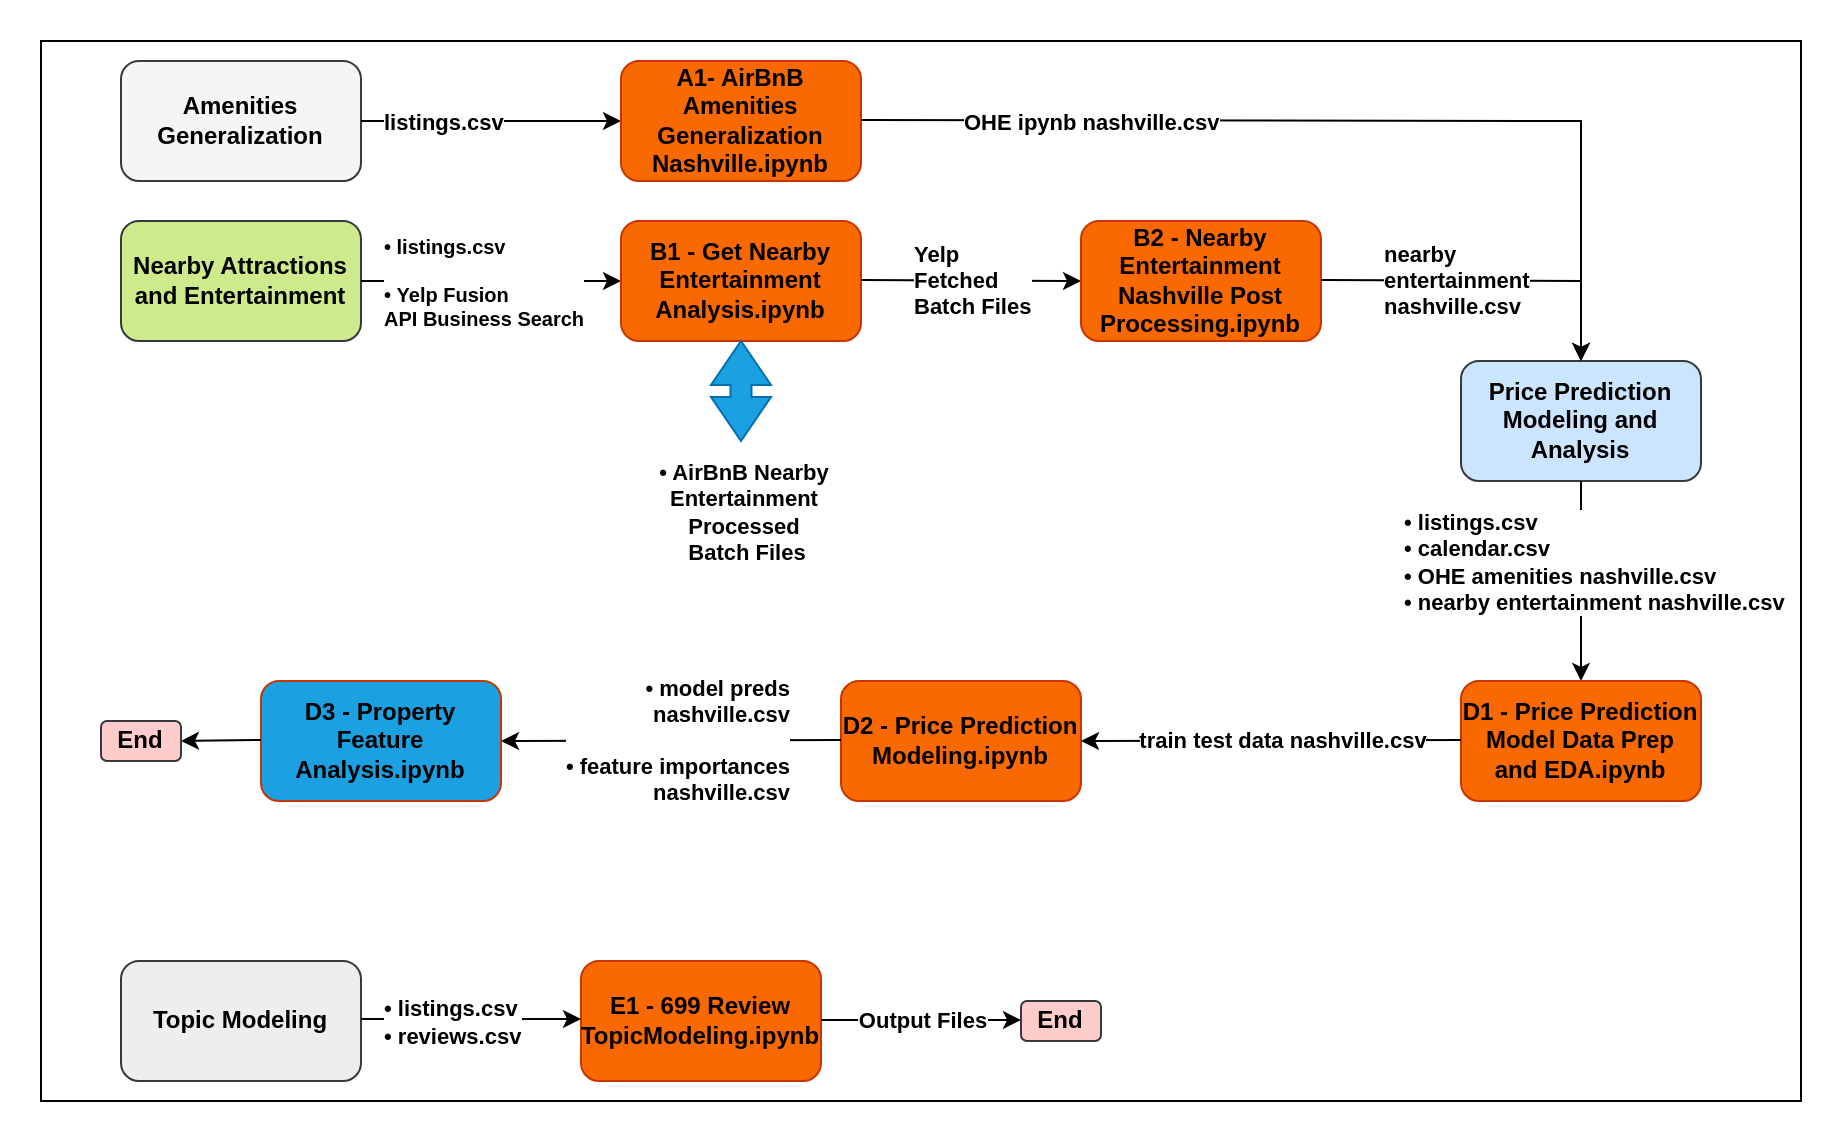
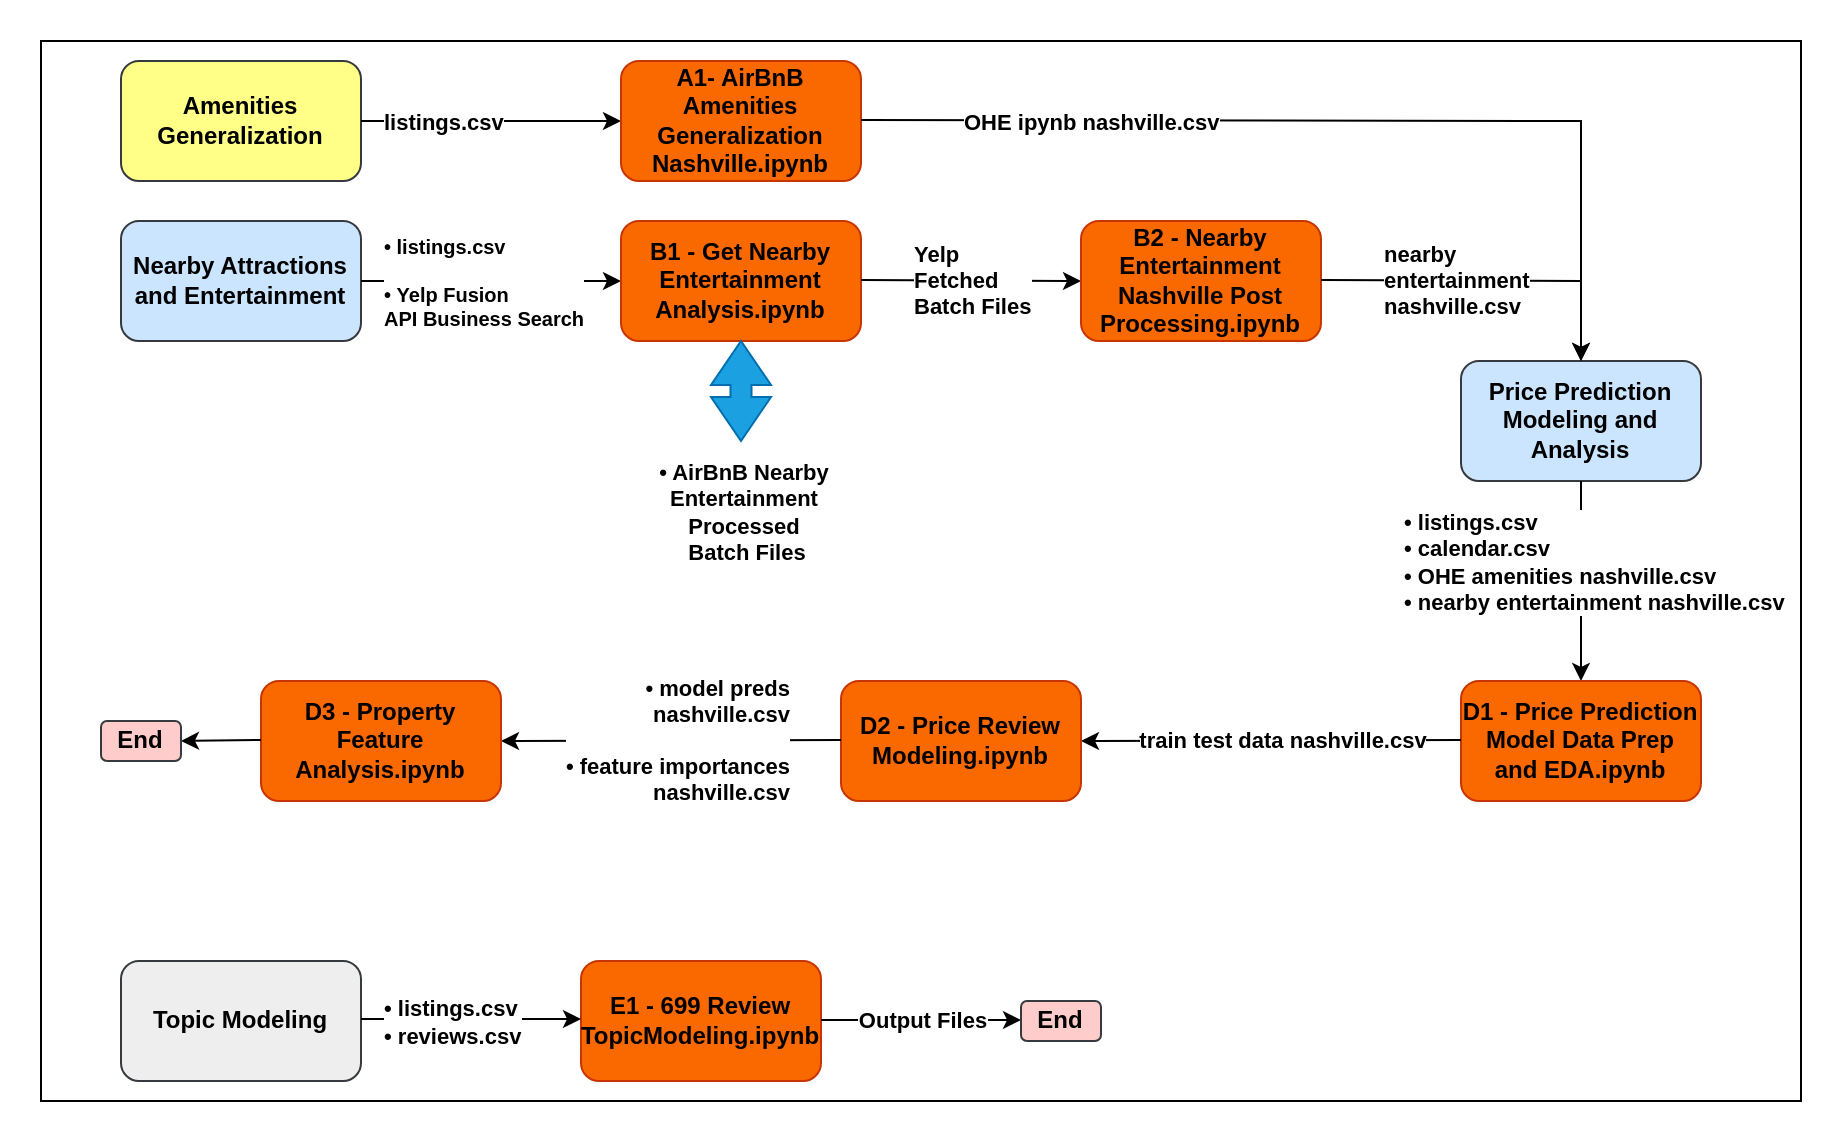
  <mxCell id="0" />
  <mxCell id="1" parent="0" />
  <mxCell id="2" value="" style="whiteSpace=wrap;html=1;" vertex="1" parent="1"><mxGeometry x="20" y="20" width="880" height="530" as="geometry" /></mxCell>
- <mxCell id="3" value="&lt;b&gt;Amenities Generalization&lt;/b&gt;" style="rounded=1;whiteSpace=wrap;html=1;fillColor=#f5f5f5;strokeColor=#36393d;" vertex="1" parent="1"><mxGeometry x="60" y="30" width="120" height="60" as="geometry" /></mxCell>
- <mxCell id="4" value="&lt;b&gt;Nearby Attractions and Entertainment&lt;/b&gt;" style="rounded=1;whiteSpace=wrap;html=1;fillColor=#cdeb8b;strokeColor=#36393d;" vertex="1" parent="1"><mxGeometry x="60" y="110" width="120" height="60" as="geometry" /></mxCell>
+ <mxCell id="3" value="&lt;b&gt;Amenities Generalization&lt;/b&gt;" style="rounded=1;whiteSpace=wrap;html=1;fillColor=#ffff88;strokeColor=#36393d;" vertex="1" parent="1"><mxGeometry x="60" y="30" width="120" height="60" as="geometry" /></mxCell>
+ <mxCell id="4" value="&lt;b&gt;Nearby Attractions and Entertainment&lt;/b&gt;" style="rounded=1;whiteSpace=wrap;html=1;fillColor=#cce5ff;strokeColor=#36393d;" vertex="1" parent="1"><mxGeometry x="60" y="110" width="120" height="60" as="geometry" /></mxCell>
  <mxCell id="5" value="&lt;b&gt;Price Prediction Modeling and Analysis&lt;/b&gt;" style="rounded=1;whiteSpace=wrap;html=1;fillColor=#cce5ff;strokeColor=#36393d;" vertex="1" parent="1"><mxGeometry x="730" y="180" width="120" height="60" as="geometry" /></mxCell>
  <mxCell id="6" value="" style="endArrow=classic;html=1;rounded=0;entryX=0;entryY=0.5;entryDx=0;entryDy=0;" edge="1" parent="1" target="8"><mxGeometry relative="1" as="geometry"><mxPoint x="180" y="60" as="sourcePoint" /><mxPoint x="260" y="59.5" as="targetPoint" /></mxGeometry></mxCell>
  <mxCell id="7" value="listings.csv" style="edgeLabel;resizable=0;html=1;align=left;verticalAlign=middle;fontStyle=1" connectable="0" vertex="1" parent="6"><mxGeometry relative="1" as="geometry"><mxPoint x="-55" as="offset" /></mxGeometry></mxCell>
  <mxCell id="8" value="&lt;div&gt;&lt;b&gt;A1- AirBnB Amenities Generalization Nashville.ipynb&lt;/b&gt;&lt;/div&gt;" style="rounded=1;whiteSpace=wrap;html=1;fillColor=#fa6800;strokeColor=#C73500;fontColor=#000000;" vertex="1" parent="1"><mxGeometry x="310" y="30" width="120" height="60" as="geometry" /></mxCell>
  <mxCell id="9" value="" style="endArrow=classic;html=1;rounded=0;" edge="1" parent="1"><mxGeometry relative="1" as="geometry"><mxPoint x="430" y="59.5" as="sourcePoint" /><mxPoint x="790" y="180" as="targetPoint" /><Array as="points"><mxPoint x="790" y="60" /></Array></mxGeometry></mxCell>
  <mxCell id="10" value="" style="endArrow=classic;html=1;rounded=0;" edge="1" parent="1"><mxGeometry relative="1" as="geometry"><mxPoint x="180" y="140" as="sourcePoint" /><mxPoint x="310" y="140" as="targetPoint" /></mxGeometry></mxCell>
  <mxCell id="11" value="• listings.csv&lt;br style=&quot;font-size: 10px;&quot;&gt;&lt;br style=&quot;font-size: 10px;&quot;&gt;•&amp;nbsp;Yelp Fusion&lt;br style=&quot;font-size: 10px;&quot;&gt;API Business Search" style="edgeLabel;resizable=0;html=1;align=left;verticalAlign=middle;fontSize=10;labelBorderColor=none;fontStyle=1" connectable="0" vertex="1" parent="10"><mxGeometry relative="1" as="geometry"><mxPoint x="-55" as="offset" /></mxGeometry></mxCell>
  <mxCell id="12" value="&lt;div&gt;&lt;b&gt;B1 - Get Nearby Entertainment Analysis.ipynb&lt;/b&gt;&lt;/div&gt;" style="rounded=1;whiteSpace=wrap;html=1;fillColor=#fa6800;strokeColor=#C73500;fontColor=#000000;" vertex="1" parent="1"><mxGeometry x="310" y="110" width="120" height="60" as="geometry" /></mxCell>
  <mxCell id="13" value="" style="html=1;shadow=0;dashed=0;align=center;verticalAlign=middle;shape=mxgraph.arrows2.twoWayArrow;dy=0.65;dx=22;rotation=90;aspect=fixed;fillColor=#1ba1e2;fontColor=#ffffff;strokeColor=#006EAF;" vertex="1" parent="1"><mxGeometry x="345" y="180" width="50" height="30" as="geometry" /></mxCell>
  <mxCell id="14" value="&lt;div&gt;• AirBnB Nearby&amp;nbsp;&lt;/div&gt;&lt;div&gt;Entertainment&amp;nbsp;&lt;/div&gt;&lt;div&gt;Processed&amp;nbsp;&lt;/div&gt;&lt;div&gt;Batch Files&lt;/div&gt;" style="edgeLabel;resizable=0;html=1;align=center;verticalAlign=middle;fontStyle=1" connectable="0" vertex="1" parent="1"><mxGeometry x="370" y="220" as="geometry"><mxPoint x="2" y="35" as="offset" /></mxGeometry></mxCell>
  <mxCell id="15" value="" style="endArrow=classic;html=1;rounded=0;" edge="1" parent="1"><mxGeometry relative="1" as="geometry"><mxPoint x="430" y="139.5" as="sourcePoint" /><mxPoint x="540" y="140" as="targetPoint" /></mxGeometry></mxCell>
  <mxCell id="16" value="Yelp &lt;br&gt;Fetched &lt;br&gt;Batch Files" style="edgeLabel;resizable=0;html=1;align=left;verticalAlign=middle;fontStyle=1" connectable="0" vertex="1" parent="15"><mxGeometry relative="1" as="geometry"><mxPoint x="-30" as="offset" /></mxGeometry></mxCell>
  <mxCell id="17" value="&lt;div&gt;&lt;b&gt;B2 - Nearby Entertainment Nashville Post Processing.ipynb&lt;/b&gt;&lt;/div&gt;" style="rounded=1;whiteSpace=wrap;html=1;fillColor=#fa6800;strokeColor=#C73500;fontColor=#000000;" vertex="1" parent="1"><mxGeometry x="540" y="110" width="120" height="60" as="geometry" /></mxCell>
  <mxCell id="18" value="" style="endArrow=classic;html=1;rounded=0;" edge="1" parent="1"><mxGeometry relative="1" as="geometry"><mxPoint x="660" y="139.5" as="sourcePoint" /><mxPoint x="790" y="180" as="targetPoint" /><Array as="points"><mxPoint x="790" y="140" /></Array></mxGeometry></mxCell>
  <mxCell id="19" value="&lt;b&gt;nearby &lt;br&gt;entertainment &lt;br&gt;nashville.csv&lt;/b&gt;" style="edgeLabel;resizable=0;html=1;align=left;verticalAlign=middle;" connectable="0" vertex="1" parent="18"><mxGeometry relative="1" as="geometry"><mxPoint x="-55" as="offset" /></mxGeometry></mxCell>
  <mxCell id="20" value="" style="endArrow=classic;html=1;rounded=0;exitX=0.5;exitY=1;exitDx=0;exitDy=0;" edge="1" parent="1" source="5"><mxGeometry relative="1" as="geometry"><mxPoint x="160" y="389.5" as="sourcePoint" /><mxPoint x="790" y="340" as="targetPoint" /></mxGeometry></mxCell>
  <mxCell id="21" value="• listings.csv &lt;br&gt;• calendar.csv&lt;br&gt;• OHE amenities nashville.csv &lt;br&gt;• nearby entertainment nashville.csv" style="edgeLabel;resizable=0;html=1;align=left;verticalAlign=middle;fontStyle=1;imageWidth=24;" connectable="0" vertex="1" parent="20"><mxGeometry relative="1" as="geometry"><mxPoint x="-90" y="-10" as="offset" /></mxGeometry></mxCell>
  <mxCell id="22" value="OHE ipynb nashville.csv" style="edgeLabel;resizable=0;html=1;align=left;verticalAlign=middle;fontStyle=1" connectable="0" vertex="1" parent="1"><mxGeometry x="480" y="60" as="geometry" /></mxCell>
  <mxCell id="23" value="&lt;b&gt;D1 - Price Prediction Model Data Prep and EDA.ipynb&lt;/b&gt;" style="rounded=1;whiteSpace=wrap;html=1;fillColor=#fa6800;strokeColor=#C73500;fontColor=#000000;" vertex="1" parent="1"><mxGeometry x="730" y="340" width="120" height="60" as="geometry" /></mxCell>
  <mxCell id="24" value="" style="endArrow=classic;html=1;rounded=0;" edge="1" parent="1"><mxGeometry relative="1" as="geometry"><mxPoint x="730" y="369.5" as="sourcePoint" /><mxPoint x="540" y="370" as="targetPoint" /></mxGeometry></mxCell>
  <mxCell id="25" value="train test data nashville.csv" style="edgeLabel;resizable=0;html=1;align=center;verticalAlign=middle;fontStyle=1" connectable="0" vertex="1" parent="24"><mxGeometry relative="1" as="geometry"><mxPoint x="5" as="offset" /></mxGeometry></mxCell>
- <mxCell id="26" value="&lt;b&gt;D2 - Price Prediction Modeling.ipynb&lt;/b&gt;" style="rounded=1;whiteSpace=wrap;html=1;fillColor=#fa6800;strokeColor=#C73500;fontColor=#000000;" vertex="1" parent="1"><mxGeometry x="420" y="340" width="120" height="60" as="geometry" /></mxCell>
+ <mxCell id="26" value="&lt;b&gt;D2 - Price Review Modeling.ipynb&lt;/b&gt;" style="rounded=1;whiteSpace=wrap;html=1;fillColor=#fa6800;strokeColor=#C73500;fontColor=#000000;" vertex="1" parent="1"><mxGeometry x="420" y="340" width="120" height="60" as="geometry" /></mxCell>
  <mxCell id="27" value="" style="endArrow=classic;html=1;rounded=0;" edge="1" parent="1"><mxGeometry relative="1" as="geometry"><mxPoint x="420" y="369.5" as="sourcePoint" /><mxPoint x="250" y="370" as="targetPoint" /></mxGeometry></mxCell>
  <mxCell id="28" value="&lt;b&gt;• model preds &lt;br&gt;nashville.csv&lt;br&gt;&lt;br&gt;• feature importances &lt;br&gt;nashville.csv&lt;/b&gt;" style="edgeLabel;resizable=0;html=1;align=right;verticalAlign=middle;" connectable="0" vertex="1" parent="27"><mxGeometry relative="1" as="geometry"><mxPoint x="60" as="offset" /></mxGeometry></mxCell>
- <mxCell id="29" value="&lt;b&gt;D3 - Property Feature Analysis.ipynb&lt;/b&gt;" style="rounded=1;whiteSpace=wrap;html=1;fillColor=#1ba1e2;strokeColor=#C73500;fontColor=#000000;" vertex="1" parent="1"><mxGeometry x="130" y="340" width="120" height="60" as="geometry" /></mxCell>
+ <mxCell id="29" value="&lt;b&gt;D3 - Property Feature Analysis.ipynb&lt;/b&gt;" style="rounded=1;whiteSpace=wrap;html=1;fillColor=#fa6800;strokeColor=#C73500;fontColor=#000000;" vertex="1" parent="1"><mxGeometry x="130" y="340" width="120" height="60" as="geometry" /></mxCell>
  <mxCell id="30" value="" style="endArrow=classic;html=1;rounded=0;" edge="1" parent="1"><mxGeometry relative="1" as="geometry"><mxPoint x="130" y="369.5" as="sourcePoint" /><mxPoint x="90" y="370" as="targetPoint" /></mxGeometry></mxCell>
  <mxCell id="31" value="&lt;b&gt;End&lt;/b&gt;" style="rounded=1;whiteSpace=wrap;html=1;fillColor=#ffcccc;strokeColor=#36393d;" vertex="1" parent="1"><mxGeometry x="50" y="360" width="40" height="20" as="geometry" /></mxCell>
  <mxCell id="32" value="&lt;b&gt;Topic Modeling&lt;/b&gt;" style="rounded=1;whiteSpace=wrap;html=1;fillColor=#eeeeee;strokeColor=#36393d;" vertex="1" parent="1"><mxGeometry x="60" y="480" width="120" height="60" as="geometry" /></mxCell>
  <mxCell id="33" value="&lt;b&gt;E1 -&amp;nbsp;699 Review TopicModeling.ipynb&lt;/b&gt;" style="rounded=1;whiteSpace=wrap;html=1;fillColor=#fa6800;strokeColor=#C73500;fontColor=#000000;" vertex="1" parent="1"><mxGeometry x="290" y="480" width="120" height="60" as="geometry" /></mxCell>
  <mxCell id="34" value="" style="endArrow=classic;html=1;rounded=0;" edge="1" parent="1"><mxGeometry relative="1" as="geometry"><mxPoint x="180" y="509" as="sourcePoint" /><mxPoint x="290" y="509" as="targetPoint" /></mxGeometry></mxCell>
  <mxCell id="35" value="• listings.csv&lt;br&gt;• reviews.csv" style="edgeLabel;resizable=0;html=1;align=left;verticalAlign=middle;fontStyle=1" connectable="0" vertex="1" parent="34"><mxGeometry relative="1" as="geometry"><mxPoint x="-45" y="1" as="offset" /></mxGeometry></mxCell>
  <mxCell id="36" value="" style="endArrow=classic;html=1;rounded=0;" edge="1" parent="1"><mxGeometry relative="1" as="geometry"><mxPoint x="410" y="509.5" as="sourcePoint" /><mxPoint x="510" y="509.5" as="targetPoint" /></mxGeometry></mxCell>
  <mxCell id="37" value="Output Files" style="edgeLabel;resizable=0;html=1;align=center;verticalAlign=middle;fontStyle=1" connectable="0" vertex="1" parent="36"><mxGeometry relative="1" as="geometry" /></mxCell>
  <mxCell id="38" value="&lt;b&gt;End&lt;/b&gt;" style="rounded=1;whiteSpace=wrap;html=1;fillColor=#ffcccc;strokeColor=#36393d;" vertex="1" parent="1"><mxGeometry x="510" y="500" width="40" height="20" as="geometry" /></mxCell>
